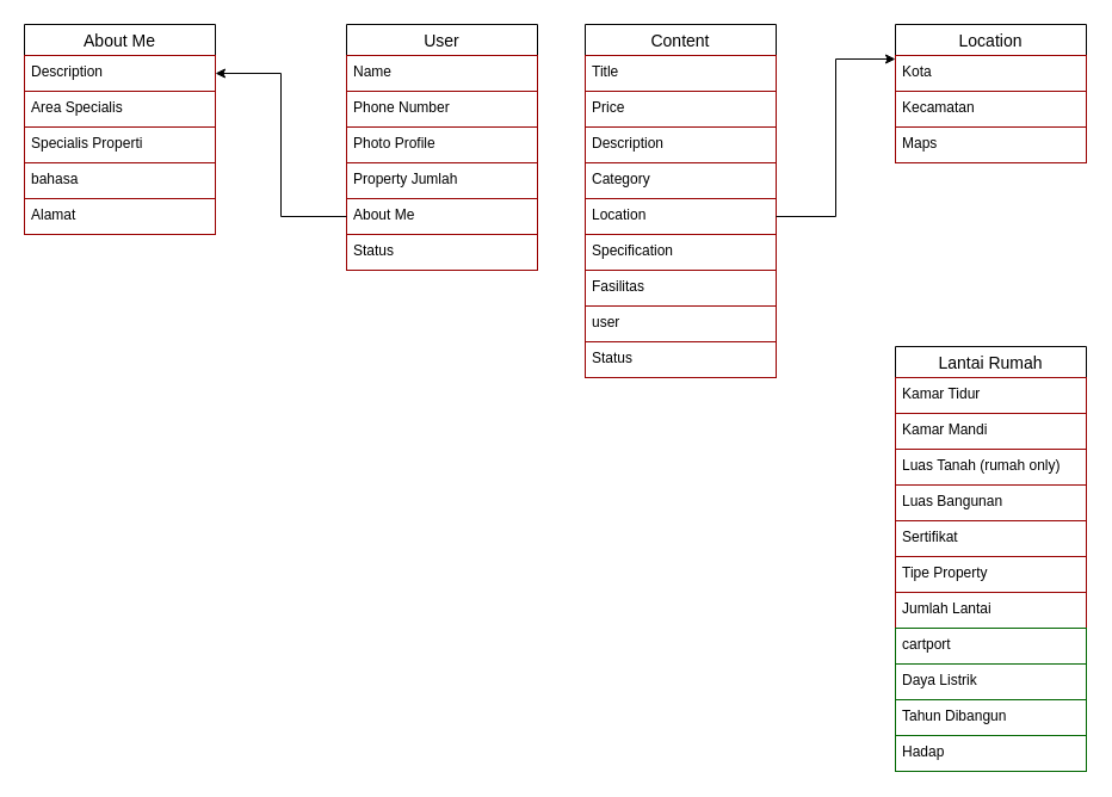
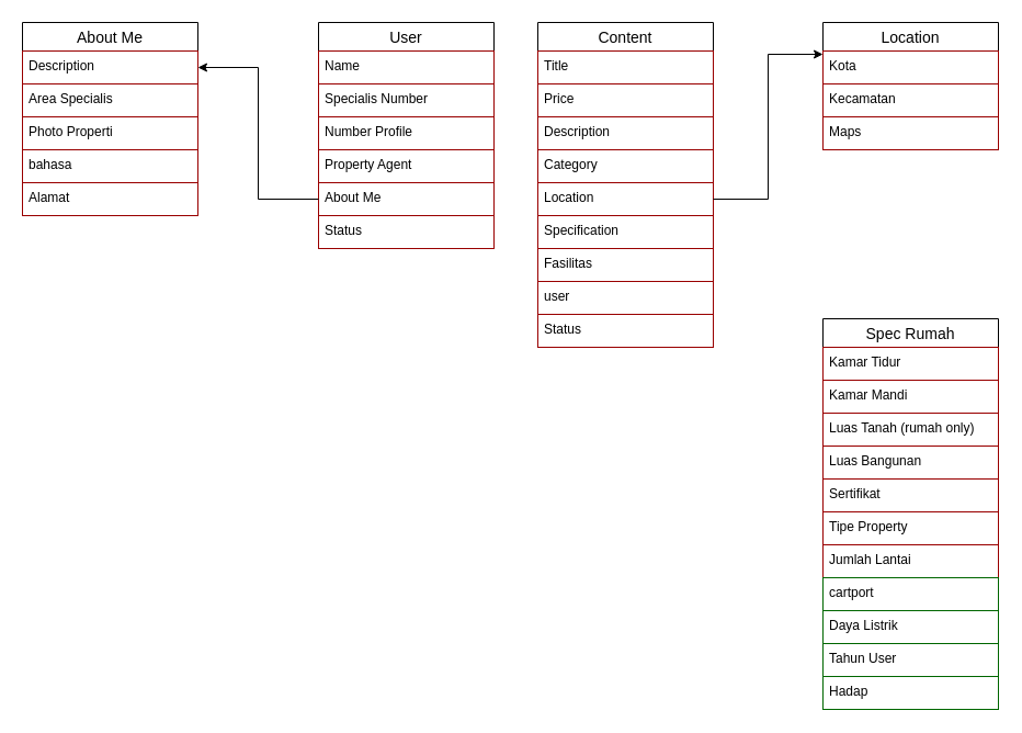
  <mxCell id="0" />
  <mxCell id="1" parent="0" />
  <mxCell id="2" value="Content" style="swimlane;fontStyle=0;childLayout=stackLayout;horizontal=1;startSize=26;horizontalStack=0;resizeParent=1;resizeParentMax=0;resizeLast=0;collapsible=1;marginBottom=0;align=center;fontSize=14;" vertex="1" parent="1"><mxGeometry x="490" y="20" width="160" height="296" as="geometry" /></mxCell>
  <mxCell id="3" value="Title" style="text;strokeColor=#990000;fillColor=none;spacingLeft=4;spacingRight=4;overflow=hidden;rotatable=0;points=[[0,0.5],[1,0.5]];portConstraint=eastwest;fontSize=12;" vertex="1" parent="2"><mxGeometry y="26" width="160" height="30" as="geometry" /></mxCell>
  <mxCell id="4" value="Price" style="text;strokeColor=#990000;fillColor=none;spacingLeft=4;spacingRight=4;overflow=hidden;rotatable=0;points=[[0,0.5],[1,0.5]];portConstraint=eastwest;fontSize=12;" vertex="1" parent="2"><mxGeometry y="56" width="160" height="30" as="geometry" /></mxCell>
  <mxCell id="5" value="Description" style="text;strokeColor=#990000;fillColor=none;spacingLeft=4;spacingRight=4;overflow=hidden;rotatable=0;points=[[0,0.5],[1,0.5]];portConstraint=eastwest;fontSize=12;" vertex="1" parent="2"><mxGeometry y="86" width="160" height="30" as="geometry" /></mxCell>
  <mxCell id="6" value="Category" style="text;strokeColor=#990000;fillColor=none;spacingLeft=4;spacingRight=4;overflow=hidden;rotatable=0;points=[[0,0.5],[1,0.5]];portConstraint=eastwest;fontSize=12;" vertex="1" parent="2"><mxGeometry y="116" width="160" height="30" as="geometry" /></mxCell>
  <mxCell id="7" value="Location" style="text;strokeColor=#990000;fillColor=none;spacingLeft=4;spacingRight=4;overflow=hidden;rotatable=0;points=[[0,0.5],[1,0.5]];portConstraint=eastwest;fontSize=12;" vertex="1" parent="2"><mxGeometry y="146" width="160" height="30" as="geometry" /></mxCell>
  <mxCell id="8" value="Specification" style="text;strokeColor=#990000;fillColor=none;spacingLeft=4;spacingRight=4;overflow=hidden;rotatable=0;points=[[0,0.5],[1,0.5]];portConstraint=eastwest;fontSize=12;" vertex="1" parent="2"><mxGeometry y="176" width="160" height="30" as="geometry" /></mxCell>
  <mxCell id="9" value="Fasilitas" style="text;strokeColor=#990000;fillColor=none;spacingLeft=4;spacingRight=4;overflow=hidden;rotatable=0;points=[[0,0.5],[1,0.5]];portConstraint=eastwest;fontSize=12;" vertex="1" parent="2"><mxGeometry y="206" width="160" height="30" as="geometry" /></mxCell>
  <mxCell id="10" value="user" style="text;strokeColor=#990000;fillColor=none;spacingLeft=4;spacingRight=4;overflow=hidden;rotatable=0;points=[[0,0.5],[1,0.5]];portConstraint=eastwest;fontSize=12;" vertex="1" parent="2"><mxGeometry y="236" width="160" height="30" as="geometry" /></mxCell>
  <mxCell id="11" value="Status" style="text;strokeColor=#990000;fillColor=none;spacingLeft=4;spacingRight=4;overflow=hidden;rotatable=0;points=[[0,0.5],[1,0.5]];portConstraint=eastwest;fontSize=12;" vertex="1" parent="2"><mxGeometry y="266" width="160" height="30" as="geometry" /></mxCell>
- <mxCell id="12" value="Lantai Rumah" style="swimlane;fontStyle=0;childLayout=stackLayout;horizontal=1;startSize=26;horizontalStack=0;resizeParent=1;resizeParentMax=0;resizeLast=0;collapsible=1;marginBottom=0;align=center;fontSize=14;" vertex="1" parent="1"><mxGeometry x="750" y="290" width="160" height="356" as="geometry" /></mxCell>
+ <mxCell id="12" value="Spec Rumah" style="swimlane;fontStyle=0;childLayout=stackLayout;horizontal=1;startSize=26;horizontalStack=0;resizeParent=1;resizeParentMax=0;resizeLast=0;collapsible=1;marginBottom=0;align=center;fontSize=14;" vertex="1" parent="1"><mxGeometry x="750" y="290" width="160" height="356" as="geometry" /></mxCell>
  <mxCell id="13" value="Kamar Tidur" style="text;strokeColor=#990000;fillColor=none;spacingLeft=4;spacingRight=4;overflow=hidden;rotatable=0;points=[[0,0.5],[1,0.5]];portConstraint=eastwest;fontSize=12;" vertex="1" parent="12"><mxGeometry y="26" width="160" height="30" as="geometry" /></mxCell>
  <mxCell id="14" value="Kamar Mandi" style="text;strokeColor=#990000;fillColor=none;spacingLeft=4;spacingRight=4;overflow=hidden;rotatable=0;points=[[0,0.5],[1,0.5]];portConstraint=eastwest;fontSize=12;" vertex="1" parent="12"><mxGeometry y="56" width="160" height="30" as="geometry" /></mxCell>
  <mxCell id="15" value="Luas Tanah (rumah only)" style="text;strokeColor=#990000;fillColor=none;spacingLeft=4;spacingRight=4;overflow=hidden;rotatable=0;points=[[0,0.5],[1,0.5]];portConstraint=eastwest;fontSize=12;" vertex="1" parent="12"><mxGeometry y="86" width="160" height="30" as="geometry" /></mxCell>
  <mxCell id="16" value="Luas Bangunan" style="text;strokeColor=#990000;fillColor=none;spacingLeft=4;spacingRight=4;overflow=hidden;rotatable=0;points=[[0,0.5],[1,0.5]];portConstraint=eastwest;fontSize=12;" vertex="1" parent="12"><mxGeometry y="116" width="160" height="30" as="geometry" /></mxCell>
  <mxCell id="17" value="Sertifikat" style="text;strokeColor=#990000;fillColor=none;spacingLeft=4;spacingRight=4;overflow=hidden;rotatable=0;points=[[0,0.5],[1,0.5]];portConstraint=eastwest;fontSize=12;" vertex="1" parent="12"><mxGeometry y="146" width="160" height="30" as="geometry" /></mxCell>
  <mxCell id="18" value="Tipe Property" style="text;strokeColor=#990000;fillColor=none;spacingLeft=4;spacingRight=4;overflow=hidden;rotatable=0;points=[[0,0.5],[1,0.5]];portConstraint=eastwest;fontSize=12;" vertex="1" parent="12"><mxGeometry y="176" width="160" height="30" as="geometry" /></mxCell>
  <mxCell id="19" value="Jumlah Lantai" style="text;strokeColor=#990000;fillColor=none;spacingLeft=4;spacingRight=4;overflow=hidden;rotatable=0;points=[[0,0.5],[1,0.5]];portConstraint=eastwest;fontSize=12;" vertex="1" parent="12"><mxGeometry y="206" width="160" height="30" as="geometry" /></mxCell>
  <mxCell id="20" value="cartport" style="text;strokeColor=#006600;fillColor=none;spacingLeft=4;spacingRight=4;overflow=hidden;rotatable=0;points=[[0,0.5],[1,0.5]];portConstraint=eastwest;fontSize=12;" vertex="1" parent="12"><mxGeometry y="236" width="160" height="30" as="geometry" /></mxCell>
  <mxCell id="21" value="Daya Listrik" style="text;strokeColor=#006600;fillColor=none;spacingLeft=4;spacingRight=4;overflow=hidden;rotatable=0;points=[[0,0.5],[1,0.5]];portConstraint=eastwest;fontSize=12;" vertex="1" parent="12"><mxGeometry y="266" width="160" height="30" as="geometry" /></mxCell>
- <mxCell id="22" value="Tahun Dibangun" style="text;strokeColor=#006600;fillColor=none;spacingLeft=4;spacingRight=4;overflow=hidden;rotatable=0;points=[[0,0.5],[1,0.5]];portConstraint=eastwest;fontSize=12;" vertex="1" parent="12"><mxGeometry y="296" width="160" height="30" as="geometry" /></mxCell>
+ <mxCell id="22" value="Tahun User" style="text;strokeColor=#006600;fillColor=none;spacingLeft=4;spacingRight=4;overflow=hidden;rotatable=0;points=[[0,0.5],[1,0.5]];portConstraint=eastwest;fontSize=12;" vertex="1" parent="12"><mxGeometry y="296" width="160" height="30" as="geometry" /></mxCell>
  <mxCell id="23" value="Hadap" style="text;strokeColor=#006600;fillColor=none;spacingLeft=4;spacingRight=4;overflow=hidden;rotatable=0;points=[[0,0.5],[1,0.5]];portConstraint=eastwest;fontSize=12;" vertex="1" parent="12"><mxGeometry y="326" width="160" height="30" as="geometry" /></mxCell>
  <mxCell id="24" value="User" style="swimlane;fontStyle=0;childLayout=stackLayout;horizontal=1;startSize=26;horizontalStack=0;resizeParent=1;resizeParentMax=0;resizeLast=0;collapsible=1;marginBottom=0;align=center;fontSize=14;" vertex="1" parent="1"><mxGeometry x="290" y="20" width="160" height="206" as="geometry" /></mxCell>
  <mxCell id="25" value="Name" style="text;strokeColor=#990000;fillColor=none;spacingLeft=4;spacingRight=4;overflow=hidden;rotatable=0;points=[[0,0.5],[1,0.5]];portConstraint=eastwest;fontSize=12;" vertex="1" parent="24"><mxGeometry y="26" width="160" height="30" as="geometry" /></mxCell>
- <mxCell id="26" value="Phone Number" style="text;strokeColor=#990000;fillColor=none;spacingLeft=4;spacingRight=4;overflow=hidden;rotatable=0;points=[[0,0.5],[1,0.5]];portConstraint=eastwest;fontSize=12;" vertex="1" parent="24"><mxGeometry y="56" width="160" height="30" as="geometry" /></mxCell>
- <mxCell id="27" value="Photo Profile" style="text;strokeColor=#990000;fillColor=none;spacingLeft=4;spacingRight=4;overflow=hidden;rotatable=0;points=[[0,0.5],[1,0.5]];portConstraint=eastwest;fontSize=12;" vertex="1" parent="24"><mxGeometry y="86" width="160" height="30" as="geometry" /></mxCell>
- <mxCell id="28" value="Property Jumlah" style="text;strokeColor=#990000;fillColor=none;spacingLeft=4;spacingRight=4;overflow=hidden;rotatable=0;points=[[0,0.5],[1,0.5]];portConstraint=eastwest;fontSize=12;" vertex="1" parent="24"><mxGeometry y="116" width="160" height="30" as="geometry" /></mxCell>
+ <mxCell id="26" value="Specialis Number" style="text;strokeColor=#990000;fillColor=none;spacingLeft=4;spacingRight=4;overflow=hidden;rotatable=0;points=[[0,0.5],[1,0.5]];portConstraint=eastwest;fontSize=12;" vertex="1" parent="24"><mxGeometry y="56" width="160" height="30" as="geometry" /></mxCell>
+ <mxCell id="27" value="Number Profile" style="text;strokeColor=#990000;fillColor=none;spacingLeft=4;spacingRight=4;overflow=hidden;rotatable=0;points=[[0,0.5],[1,0.5]];portConstraint=eastwest;fontSize=12;" vertex="1" parent="24"><mxGeometry y="86" width="160" height="30" as="geometry" /></mxCell>
+ <mxCell id="28" value="Property Agent" style="text;strokeColor=#990000;fillColor=none;spacingLeft=4;spacingRight=4;overflow=hidden;rotatable=0;points=[[0,0.5],[1,0.5]];portConstraint=eastwest;fontSize=12;" vertex="1" parent="24"><mxGeometry y="116" width="160" height="30" as="geometry" /></mxCell>
  <mxCell id="29" value="About Me" style="text;strokeColor=#990000;fillColor=none;spacingLeft=4;spacingRight=4;overflow=hidden;rotatable=0;points=[[0,0.5],[1,0.5]];portConstraint=eastwest;fontSize=12;" vertex="1" parent="24"><mxGeometry y="146" width="160" height="30" as="geometry" /></mxCell>
  <mxCell id="30" value="Status" style="text;strokeColor=#990000;fillColor=none;spacingLeft=4;spacingRight=4;overflow=hidden;rotatable=0;points=[[0,0.5],[1,0.5]];portConstraint=eastwest;fontSize=12;" vertex="1" parent="24"><mxGeometry y="176" width="160" height="30" as="geometry" /></mxCell>
  <mxCell id="31" value="Location" style="swimlane;fontStyle=0;childLayout=stackLayout;horizontal=1;startSize=26;horizontalStack=0;resizeParent=1;resizeParentMax=0;resizeLast=0;collapsible=1;marginBottom=0;align=center;fontSize=14;" vertex="1" parent="1"><mxGeometry x="750" y="20" width="160" height="116" as="geometry" /></mxCell>
  <mxCell id="32" value="Kota" style="text;strokeColor=#990000;fillColor=none;spacingLeft=4;spacingRight=4;overflow=hidden;rotatable=0;points=[[0,0.5],[1,0.5]];portConstraint=eastwest;fontSize=12;" vertex="1" parent="31"><mxGeometry y="26" width="160" height="30" as="geometry" /></mxCell>
  <mxCell id="33" value="Kecamatan" style="text;strokeColor=#990000;fillColor=none;spacingLeft=4;spacingRight=4;overflow=hidden;rotatable=0;points=[[0,0.5],[1,0.5]];portConstraint=eastwest;fontSize=12;" vertex="1" parent="31"><mxGeometry y="56" width="160" height="30" as="geometry" /></mxCell>
  <mxCell id="34" value="Maps" style="text;strokeColor=#990000;fillColor=none;spacingLeft=4;spacingRight=4;overflow=hidden;rotatable=0;points=[[0,0.5],[1,0.5]];portConstraint=eastwest;fontSize=12;" vertex="1" parent="31"><mxGeometry y="86" width="160" height="30" as="geometry" /></mxCell>
  <mxCell id="35" style="edgeStyle=orthogonalEdgeStyle;rounded=0;orthogonalLoop=1;jettySize=auto;html=1;entryX=0;entryY=0.25;entryDx=0;entryDy=0;" edge="1" parent="1" source="7" target="31"><mxGeometry relative="1" as="geometry" /></mxCell>
  <mxCell id="36" value="About Me" style="swimlane;fontStyle=0;childLayout=stackLayout;horizontal=1;startSize=26;horizontalStack=0;resizeParent=1;resizeParentMax=0;resizeLast=0;collapsible=1;marginBottom=0;align=center;fontSize=14;" vertex="1" parent="1"><mxGeometry x="20" y="20" width="160" height="176" as="geometry" /></mxCell>
  <mxCell id="37" value="Description" style="text;strokeColor=#990000;fillColor=none;spacingLeft=4;spacingRight=4;overflow=hidden;rotatable=0;points=[[0,0.5],[1,0.5]];portConstraint=eastwest;fontSize=12;" vertex="1" parent="36"><mxGeometry y="26" width="160" height="30" as="geometry" /></mxCell>
  <mxCell id="38" value="Area Specialis" style="text;strokeColor=#990000;fillColor=none;spacingLeft=4;spacingRight=4;overflow=hidden;rotatable=0;points=[[0,0.5],[1,0.5]];portConstraint=eastwest;fontSize=12;" vertex="1" parent="36"><mxGeometry y="56" width="160" height="30" as="geometry" /></mxCell>
- <mxCell id="39" value="Specialis Properti" style="text;strokeColor=#990000;fillColor=none;spacingLeft=4;spacingRight=4;overflow=hidden;rotatable=0;points=[[0,0.5],[1,0.5]];portConstraint=eastwest;fontSize=12;" vertex="1" parent="36"><mxGeometry y="86" width="160" height="30" as="geometry" /></mxCell>
+ <mxCell id="39" value="Photo Properti" style="text;strokeColor=#990000;fillColor=none;spacingLeft=4;spacingRight=4;overflow=hidden;rotatable=0;points=[[0,0.5],[1,0.5]];portConstraint=eastwest;fontSize=12;" vertex="1" parent="36"><mxGeometry y="86" width="160" height="30" as="geometry" /></mxCell>
  <mxCell id="40" value="bahasa" style="text;strokeColor=#990000;fillColor=none;spacingLeft=4;spacingRight=4;overflow=hidden;rotatable=0;points=[[0,0.5],[1,0.5]];portConstraint=eastwest;fontSize=12;" vertex="1" parent="36"><mxGeometry y="116" width="160" height="30" as="geometry" /></mxCell>
  <mxCell id="41" value="Alamat" style="text;strokeColor=#990000;fillColor=none;spacingLeft=4;spacingRight=4;overflow=hidden;rotatable=0;points=[[0,0.5],[1,0.5]];portConstraint=eastwest;fontSize=12;" vertex="1" parent="36"><mxGeometry y="146" width="160" height="30" as="geometry" /></mxCell>
  <mxCell id="42" style="edgeStyle=orthogonalEdgeStyle;rounded=0;orthogonalLoop=1;jettySize=auto;html=1;entryX=1;entryY=0.5;entryDx=0;entryDy=0;" edge="1" parent="1" source="29" target="37"><mxGeometry relative="1" as="geometry" /></mxCell>
